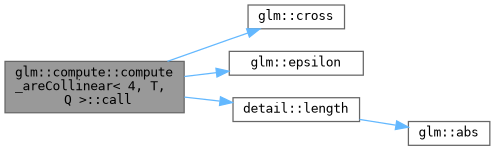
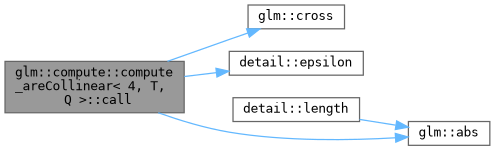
  digraph {
    rankdir=LR
    node [color=grey40 fillcolor=white fontname=Terminal fontsize=10 shape=box style=filled]
    edge [color=steelblue1 fontname=Terminal fontsize=10 labelfontname=Helvetica labelfontsize=10 style=solid]
    n1 [color=gray40 fillcolor=grey60 fontcolor=black height=0.2 label="glm::compute::compute\l_areCollinear\< 4, T,\l Q \>::call" width=0.4]
    n2 [height=0.2 label="glm::cross" width=0.4]
-   n3 [height=0.2 label="glm::epsilon" width=0.4]
+   n3 [height=0.2 label="detail::epsilon" width=0.4]
    n4 [height=0.2 label="detail::length" width=0.4]
    n5 [height=0.2 label="glm::abs" width=0.4]
    n1 -> n2
    n1 -> n3
-   n1 -> n4
+   n1 -> n5
    n4 -> n5
  }
